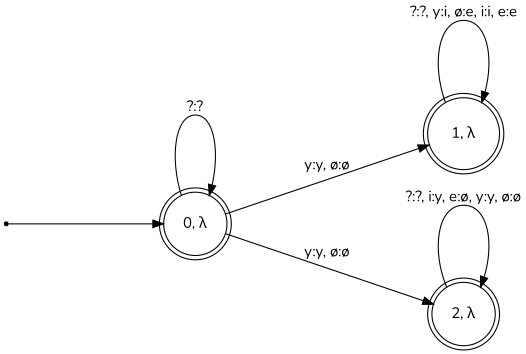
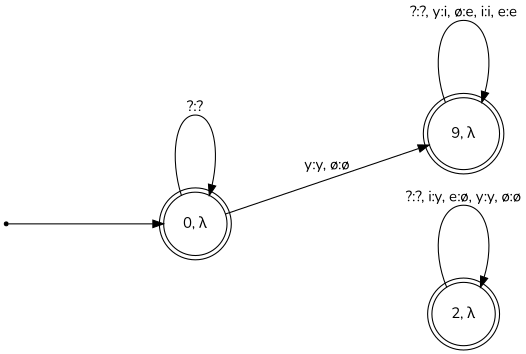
  digraph {
    fontname=Nunito
    nodesep=1
    rankdir=LR
    ranksep=2
    node [fontname=Nunito shape=doublecircle]
    edge [fontname=Nunito]
    start [shape=point]
    "0, λ"
-   "1, λ"
+   "1, λ" [label="9, λ"]
    "2, λ"
    start -> "0, λ"
    "0, λ" -> "0, λ" [label="?:?"]
    "0, λ" -> "1, λ" [label="y:y, ø:ø"]
-   "0, λ" -> "2, λ" [label="y:y, ø:ø"]
    "1, λ" -> "1, λ" [label="?:?, y:i, ø:e, i:i, e:e"]
    "2, λ" -> "2, λ" [label="?:?, i:y, e:ø, y:y, ø:ø"]
  }
